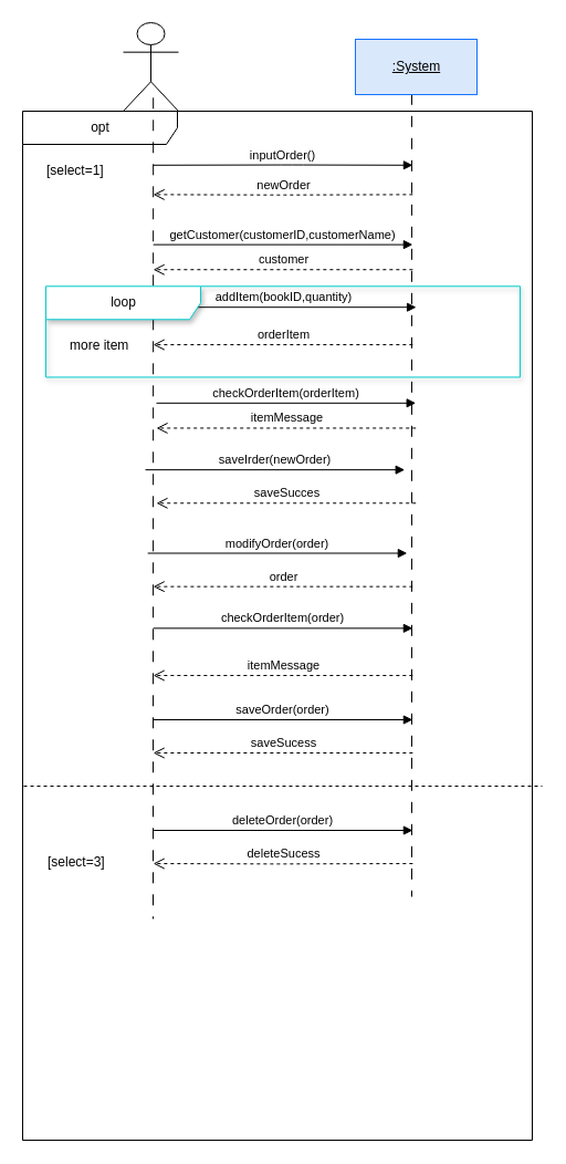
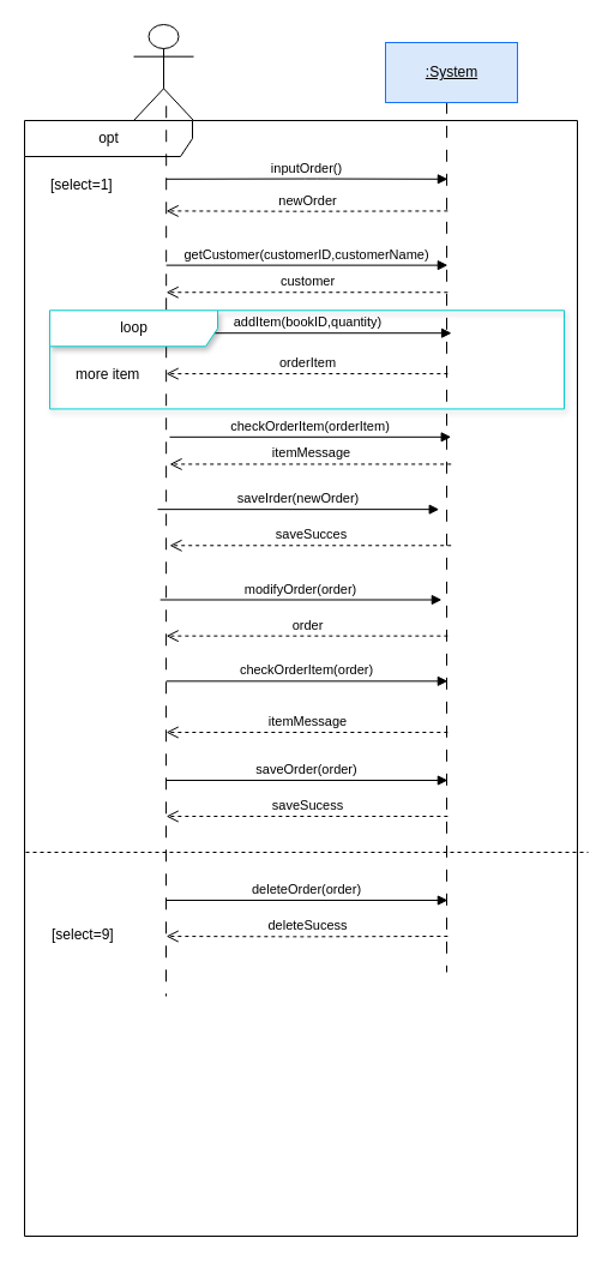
  <mxCell id="0" />
  <mxCell id="1" parent="0" />
  <mxCell id="2" value="opt" style="shape=umlFrame;tabWidth=110;tabHeight=30;tabPosition=left;html=1;boundedLbl=1;labelInHeader=1;width=140;height=30;" parent="1" vertex="1"><mxGeometry x="20" y="100" width="461" height="930" as="geometry" /></mxCell>
  <mxCell id="3" value="[select=1]" style="text" parent="2" vertex="1"><mxGeometry width="100" height="20" relative="1" as="geometry"><mxPoint x="20" y="40" as="offset" /></mxGeometry></mxCell>
  <mxCell id="4" value="" style="endArrow=none;startArrow=none;endFill=0;startFill=0;endSize=8;html=1;verticalAlign=bottom;dashed=1;labelBackgroundColor=none;dashPattern=10 10;" parent="2" edge="1"><mxGeometry width="160" relative="1" as="geometry"><mxPoint x="118.184" y="-12.202" as="sourcePoint" /><mxPoint x="118" y="730" as="targetPoint" /></mxGeometry></mxCell>
  <mxCell id="5" value="" style="endArrow=none;startArrow=none;endFill=0;startFill=0;endSize=8;html=1;verticalAlign=bottom;dashed=1;labelBackgroundColor=none;dashPattern=10 10;" parent="2" edge="1"><mxGeometry width="160" relative="1" as="geometry"><mxPoint x="352.036" y="-15.68" as="sourcePoint" /><mxPoint x="352" y="710" as="targetPoint" /></mxGeometry></mxCell>
  <mxCell id="6" value="inputOrder()" style="html=1;verticalAlign=bottom;endArrow=block;" parent="2" edge="1"><mxGeometry width="80" relative="1" as="geometry"><mxPoint x="118.184" y="48.808" as="sourcePoint" /><mxPoint x="352.875" y="48.808" as="targetPoint" /><Array as="points"><mxPoint x="243.911" y="48.542" /></Array></mxGeometry></mxCell>
  <mxCell id="7" value="newOrder" style="html=1;verticalAlign=bottom;endArrow=open;dashed=1;endSize=8;" parent="2" edge="1"><mxGeometry relative="1" as="geometry"><mxPoint x="352.845" y="75.376" as="sourcePoint" /><mxPoint x="118.154" y="75.376" as="targetPoint" /><Array as="points"><mxPoint x="230.97" y="75.718" /></Array></mxGeometry></mxCell>
  <mxCell id="8" value="getCustomer(customerID,customerName)" style="html=1;verticalAlign=bottom;endArrow=block;" parent="2" edge="1"><mxGeometry width="80" relative="1" as="geometry"><mxPoint x="118.154" y="120.609" as="sourcePoint" /><mxPoint x="352.845" y="120.609" as="targetPoint" /></mxGeometry></mxCell>
  <mxCell id="9" value="customer" style="html=1;verticalAlign=bottom;endArrow=open;dashed=1;endSize=8;" parent="2" edge="1"><mxGeometry relative="1" as="geometry"><mxPoint x="352.845" y="143.215" as="sourcePoint" /><mxPoint x="118.154" y="143.215" as="targetPoint" /></mxGeometry></mxCell>
  <mxCell id="10" value="addItem(bookID,quantity)" style="html=1;verticalAlign=bottom;endArrow=block;startArrow=none;exitX=0.222;exitY=0.23;exitDx=0;exitDy=0;exitPerimeter=0;entryX=0.781;entryY=0.23;entryDx=0;entryDy=0;entryPerimeter=0;" parent="2" source="23" edge="1" target="23"><mxGeometry width="80" relative="1" as="geometry"><mxPoint x="118.184" y="245.479" as="sourcePoint" /><mxPoint x="352.875" y="245.479" as="targetPoint" /></mxGeometry></mxCell>
  <mxCell id="11" value="checkOrderItem(orderItem)" style="html=1;verticalAlign=bottom;endArrow=block;" parent="2" edge="1"><mxGeometry width="80" relative="1" as="geometry"><mxPoint x="121.004" y="263.824" as="sourcePoint" /><mxPoint x="355.695" y="263.824" as="targetPoint" /></mxGeometry></mxCell>
  <mxCell id="12" value="itemMessage" style="html=1;verticalAlign=bottom;endArrow=open;dashed=1;endSize=8;" parent="2" edge="1"><mxGeometry relative="1" as="geometry"><mxPoint x="355.695" y="286.437" as="sourcePoint" /><mxPoint x="121.004" y="286.437" as="targetPoint" /></mxGeometry></mxCell>
  <mxCell id="13" value="saveIrder(newOrder)" style="html=1;verticalAlign=bottom;endArrow=block;" parent="2" edge="1"><mxGeometry width="80" relative="1" as="geometry"><mxPoint x="111.004" y="324.127" as="sourcePoint" /><mxPoint x="345.695" y="324.127" as="targetPoint" /></mxGeometry></mxCell>
  <mxCell id="14" value="saveSucces" style="html=1;verticalAlign=bottom;endArrow=open;dashed=1;endSize=8;" parent="2" edge="1"><mxGeometry relative="1" as="geometry"><mxPoint x="355.695" y="354.279" as="sourcePoint" /><mxPoint x="121.004" y="354.279" as="targetPoint" /></mxGeometry></mxCell>
  <mxCell id="15" value="modifyOrder(order)" style="html=1;verticalAlign=bottom;endArrow=block;" parent="2" edge="1"><mxGeometry width="80" relative="1" as="geometry"><mxPoint x="113.154" y="399.506" as="sourcePoint" /><mxPoint x="347.845" y="399.506" as="targetPoint" /></mxGeometry></mxCell>
  <mxCell id="16" value="order" style="html=1;verticalAlign=bottom;endArrow=open;dashed=1;endSize=8;" parent="2" edge="1"><mxGeometry relative="1" as="geometry"><mxPoint x="352.845" y="429.655" as="sourcePoint" /><mxPoint x="118.154" y="429.655" as="targetPoint" /></mxGeometry></mxCell>
  <mxCell id="17" value="checkOrderItem(order)" style="html=1;verticalAlign=bottom;endArrow=block;" parent="2" edge="1"><mxGeometry width="80" relative="1" as="geometry"><mxPoint x="118.154" y="467.347" as="sourcePoint" /><mxPoint x="352.845" y="467.347" as="targetPoint" /></mxGeometry></mxCell>
  <mxCell id="18" value="itemMessage" style="html=1;verticalAlign=bottom;endArrow=open;dashed=1;endSize=8;" parent="2" edge="1"><mxGeometry relative="1" as="geometry"><mxPoint x="352.845" y="509.999" as="sourcePoint" /><mxPoint x="118.154" y="509.999" as="targetPoint" /></mxGeometry></mxCell>
  <mxCell id="19" value="saveOrder(order)" style="html=1;verticalAlign=bottom;endArrow=block;" parent="2" edge="1"><mxGeometry width="80" relative="1" as="geometry"><mxPoint x="118.154" y="549.996" as="sourcePoint" /><mxPoint x="352.845" y="549.996" as="targetPoint" /></mxGeometry></mxCell>
  <mxCell id="20" value="saveSucess" style="html=1;verticalAlign=bottom;endArrow=open;dashed=1;endSize=8;" parent="2" edge="1"><mxGeometry relative="1" as="geometry"><mxPoint x="352.845" y="580.001" as="sourcePoint" /><mxPoint x="118.154" y="580.001" as="targetPoint" /></mxGeometry></mxCell>
  <mxCell id="21" value="deleteOrder(order)" style="html=1;verticalAlign=bottom;endArrow=block;" parent="2" edge="1"><mxGeometry width="80" relative="1" as="geometry"><mxPoint x="118.154" y="650.002" as="sourcePoint" /><mxPoint x="352.845" y="650.002" as="targetPoint" /></mxGeometry></mxCell>
  <mxCell id="22" value="deleteSucess" style="html=1;verticalAlign=bottom;endArrow=open;dashed=1;endSize=8;" parent="2" edge="1"><mxGeometry relative="1" as="geometry"><mxPoint x="352.845" y="680.004" as="sourcePoint" /><mxPoint x="118.154" y="680.004" as="targetPoint" /><Array as="points"><mxPoint x="230.97" y="680.362" /></Array></mxGeometry></mxCell>
  <mxCell id="23" value="loop" style="shape=umlFrame;tabWidth=110;tabHeight=30;tabPosition=left;html=1;boundedLbl=1;labelInHeader=1;width=140;height=30;shadow=1;strokeColor=#00CCCC;" parent="2" vertex="1"><mxGeometry x="21" y="158.295" width="429" height="82.147" as="geometry" /></mxCell>
  <mxCell id="24" value="more item" style="text" parent="23" vertex="1"><mxGeometry width="100" height="20" relative="1" as="geometry"><mxPoint x="20" y="40" as="offset" /></mxGeometry></mxCell>
  <mxCell id="25" value="orderItem" style="html=1;verticalAlign=bottom;endArrow=open;dashed=1;endSize=8;" parent="23" edge="1"><mxGeometry relative="1" as="geometry"><mxPoint x="331.845" y="52.766" as="sourcePoint" /><mxPoint x="97.154" y="52.766" as="targetPoint" /></mxGeometry></mxCell>
- <mxCell id="26" value="[select=3]" style="line;strokeWidth=1;dashed=1;labelPosition=center;verticalLabelPosition=bottom;align=left;verticalAlign=top;spacingLeft=20;spacingTop=15;" vertex="1" parent="2"><mxGeometry x="1" y="570" width="469" height="80" as="geometry" /></mxCell>
+ <mxCell id="26" value="[select=9]" style="line;strokeWidth=1;dashed=1;labelPosition=center;verticalLabelPosition=bottom;align=left;verticalAlign=top;spacingLeft=20;spacingTop=15;" vertex="1" parent="2"><mxGeometry x="1" y="570" width="469" height="80" as="geometry" /></mxCell>
  <mxCell id="27" value="" style="shape=umlActor;verticalLabelPosition=bottom;verticalAlign=top;html=1;" parent="1" vertex="1"><mxGeometry x="111" y="20" width="50" height="80" as="geometry" /></mxCell>
  <mxCell id="28" value="&lt;u&gt;:System&lt;/u&gt;" style="html=1;strokeColor=#1472FF;fillColor=#dae8fc;" parent="1" vertex="1"><mxGeometry x="321" y="35" width="110" height="50" as="geometry" /></mxCell>
